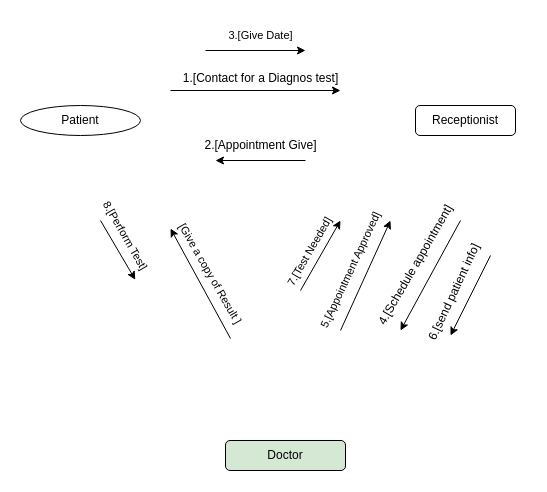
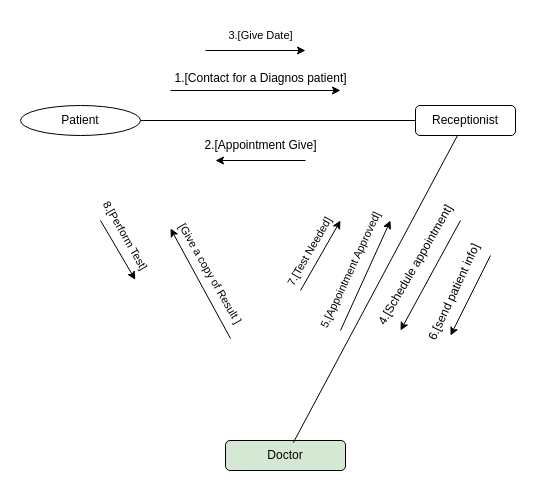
  <mxCell id="0" />
  <mxCell id="1" parent="0" />
  <mxCell id="2" value="Patient" style="ellipse;whiteSpace=wrap;html=1;" parent="1" vertex="1"><mxGeometry x="20" y="105" width="120" height="30" as="geometry" /></mxCell>
  <mxCell id="3" value="Doctor" style="rounded=1;whiteSpace=wrap;html=1;fillColor=#d5e8d4;" parent="1" vertex="1"><mxGeometry x="225" y="440" width="120" height="30" as="geometry" /></mxCell>
  <mxCell id="4" value="Receptionist" style="rounded=1;whiteSpace=wrap;html=1;" parent="1" vertex="1"><mxGeometry x="415" y="105" width="100" height="30" as="geometry" /></mxCell>
- <mxCell id="5" value="1.[Contact for a Diagnos test]&lt;div&gt;&lt;br&gt;&lt;/div&gt;" style="text;html=1;align=center;verticalAlign=middle;resizable=0;points=[];autosize=1;strokeColor=none;fillColor=none;" parent="1" vertex="1"><mxGeometry x="170" y="65" width="180" height="40" as="geometry" /></mxCell>
+ <mxCell id="5" value="1.[Contact for a Diagnos patient]&lt;div&gt;&lt;br&gt;&lt;/div&gt;" style="text;html=1;align=center;verticalAlign=middle;resizable=0;points=[];autosize=1;strokeColor=none;fillColor=none;" parent="1" vertex="1"><mxGeometry x="170" y="65" width="180" height="40" as="geometry" /></mxCell>
  <mxCell id="6" value="&lt;div&gt;4.[Schedule appointment]&lt;br&gt;&lt;/div&gt;" style="text;html=1;align=center;verticalAlign=middle;resizable=0;points=[];autosize=1;strokeColor=none;fillColor=none;rotation=-60;" parent="1" vertex="1"><mxGeometry x="335" y="250" width="160" height="30" as="geometry" /></mxCell>
  <mxCell id="7" value="&lt;div&gt;&lt;span style=&quot;font-size: 11px; background-color: rgb(255, 255, 255);&quot;&gt;5.[Appointment Approved]&lt;/span&gt;&lt;span style=&quot;font-size: 11px; background-color: rgb(255, 255, 255);&quot;&gt;&lt;br&gt;&lt;/span&gt;&lt;/div&gt;" style="text;html=1;align=center;verticalAlign=middle;resizable=0;points=[];autosize=1;strokeColor=none;fillColor=none;rotation=-65;" parent="1" vertex="1"><mxGeometry x="275" y="255" width="150" height="30" as="geometry" /></mxCell>
  <mxCell id="8" value="2.[Appointment Give]" style="text;html=1;align=center;verticalAlign=middle;resizable=0;points=[];autosize=1;strokeColor=none;fillColor=none;" parent="1" vertex="1"><mxGeometry x="190" y="130" width="140" height="30" as="geometry" /></mxCell>
  <mxCell id="9" value="&lt;span style=&quot;color: rgba(0, 0, 0, 0); font-family: monospace; font-size: 0px; text-align: start;&quot;&gt;%3CmxGraphModel%3E%3Croot%3E%3CmxCell%20id%3D%220%22%2F%3E%3CmxCell%20id%3D%221%22%20parent%3D%220%22%2F%3E%3CmxCell%20id%3D%222%22%20style%3D%22edgeStyle%3DorthogonalEdgeStyle%3Brounded%3D0%3BorthogonalLoop%3D1%3BjettySize%3Dauto%3Bhtml%3D1%3BexitX%3D0.5%3BexitY%3D1%3BexitDx%3D0%3BexitDy%3D0%3B%22%20edge%3D%221%22%20parent%3D%221%22%3E%3CmxGeometry%20relative%3D%221%22%20as%3D%22geometry%22%3E%3CmxPoint%20x%3D%22120%22%20y%3D%22130%22%20as%3D%22sourcePoint%22%2F%3E%3CmxPoint%20x%3D%22180%22%20y%3D%22255%22%20as%3D%22targetPoint%22%2F%3E%3C%2FmxGeometry%3E%3C%2FmxCell%3E%3C%2Froot%3E%3C%2FmxGraphModel%3E&lt;/span&gt;&lt;span style=&quot;color: rgba(0, 0, 0, 0); font-family: monospace; font-size: 0px; text-align: start;&quot;&gt;%3CmxGraphModel%3E%3Croot%3E%3CmxCell%20id%3D%220%22%2F%3E%3CmxCell%20id%3D%221%22%20parent%3D%220%22%2F%3E%3CmxCell%20id%3D%222%22%20style%3D%22edgeStyle%3DorthogonalEdgeStyle%3Brounded%3D0%3BorthogonalLoop%3D1%3BjettySize%3Dauto%3Bhtml%3D1%3BexitX%3D0.5%3BexitY%3D1%3BexitDx%3D0%3BexitDy%3D0%3B%22%20edge%3D%221%22%20parent%3D%221%22%3E%3CmxGeometry%20relative%3D%221%22%20as%3D%22geometry%22%3E%3CmxPoint%20x%3D%22120%22%20y%3D%22130%22%20as%3D%22sourcePoint%22%2F%3E%3CmxPoint%20x%3D%22180%22%20y%3D%22255%22%20as%3D%22targetPoint%22%2F%3E%3C%2FmxGeometry%3E%3C%2FmxCell%3E%3C%2Froot%3E%3C%2FmxGraphModel%3E&lt;/span&gt;" style="text;html=1;align=center;verticalAlign=middle;resizable=0;points=[];autosize=1;strokeColor=none;fillColor=none;" parent="1" vertex="1"><mxGeometry x="70" y="198" width="20" height="30" as="geometry" /></mxCell>
  <mxCell id="10" value="&lt;span style=&quot;font-size: 11px; background-color: rgb(255, 255, 255);&quot;&gt;8.[Perform Test]&lt;/span&gt;" style="text;html=1;align=center;verticalAlign=middle;resizable=0;points=[];autosize=1;strokeColor=none;fillColor=none;rotation=60;" parent="1" vertex="1"><mxGeometry x="75" y="220" width="100" height="30" as="geometry" /></mxCell>
  <mxCell id="11" value="&lt;span style=&quot;font-size: 11px; background-color: rgb(255, 255, 255);&quot;&gt;[Give a copy of Result ]&lt;/span&gt;" style="text;html=1;align=center;verticalAlign=middle;resizable=0;points=[];autosize=1;strokeColor=none;fillColor=none;rotation=60;" parent="1" vertex="1"><mxGeometry x="140" y="258" width="140" height="30" as="geometry" /></mxCell>
  <mxCell id="12" value="&lt;span style=&quot;font-size: 11px; background-color: rgb(255, 255, 255);&quot;&gt;3.[Give Date]&lt;/span&gt;" style="text;html=1;align=center;verticalAlign=middle;resizable=0;points=[];autosize=1;strokeColor=none;fillColor=none;" vertex="1" parent="1"><mxGeometry x="210" y="20" width="100" height="30" as="geometry" /></mxCell>
  <mxCell id="13" value="&lt;span style=&quot;font-size: 11px; background-color: rgb(255, 255, 255);&quot;&gt;7.[Test Needed]&lt;/span&gt;&lt;div&gt;&lt;span style=&quot;font-size: 11px; background-color: rgb(255, 255, 255);&quot;&gt;&lt;br&gt;&lt;/span&gt;&lt;/div&gt;" style="text;html=1;align=center;verticalAlign=middle;resizable=0;points=[];autosize=1;strokeColor=none;fillColor=none;rotation=-60;" vertex="1" parent="1"><mxGeometry x="265" y="235" width="100" height="40" as="geometry" /></mxCell>
  <mxCell id="14" value="6.[send patient info]&lt;div&gt;&lt;br&gt;&lt;/div&gt;" style="text;html=1;align=center;verticalAlign=middle;resizable=0;points=[];autosize=1;strokeColor=none;fillColor=none;rotation=-65;" vertex="1" parent="1"><mxGeometry x="395" y="275" width="130" height="40" as="geometry" /></mxCell>
  <mxCell id="15" value="" style="edgeStyle=none;orthogonalLoop=1;jettySize=auto;html=1;rounded=0;" edge="1" parent="1"><mxGeometry width="100" relative="1" as="geometry"><mxPoint x="300" y="290" as="sourcePoint" /><mxPoint x="340" y="220" as="targetPoint" /><Array as="points" /></mxGeometry></mxCell>
  <mxCell id="16" value="" style="edgeStyle=none;orthogonalLoop=1;jettySize=auto;html=1;rounded=0;" edge="1" parent="1"><mxGeometry width="100" relative="1" as="geometry"><mxPoint x="340" y="330" as="sourcePoint" /><mxPoint x="390" y="220" as="targetPoint" /><Array as="points" /></mxGeometry></mxCell>
  <mxCell id="17" value="" style="edgeStyle=none;orthogonalLoop=1;jettySize=auto;html=1;rounded=0;" edge="1" parent="1"><mxGeometry width="100" relative="1" as="geometry"><mxPoint x="460" y="220" as="sourcePoint" /><mxPoint x="400" y="330" as="targetPoint" /><Array as="points" /></mxGeometry></mxCell>
  <mxCell id="18" value="" style="edgeStyle=none;orthogonalLoop=1;jettySize=auto;html=1;rounded=0;" edge="1" parent="1"><mxGeometry width="100" relative="1" as="geometry"><mxPoint x="490" y="255" as="sourcePoint" /><mxPoint x="450" y="335" as="targetPoint" /><Array as="points" /></mxGeometry></mxCell>
  <mxCell id="19" value="" style="edgeStyle=none;orthogonalLoop=1;jettySize=auto;html=1;rounded=0;" edge="1" parent="1"><mxGeometry width="100" relative="1" as="geometry"><mxPoint x="230" y="338" as="sourcePoint" /><mxPoint x="170" y="228" as="targetPoint" /><Array as="points" /></mxGeometry></mxCell>
  <mxCell id="20" value="" style="edgeStyle=none;orthogonalLoop=1;jettySize=auto;html=1;rounded=0;exitX=0.669;exitY=1.17;exitDx=0;exitDy=0;exitPerimeter=0;" edge="1" parent="1"><mxGeometry width="100" relative="1" as="geometry"><mxPoint x="99.998" y="220.002" as="sourcePoint" /><mxPoint x="134.8" y="279.28" as="targetPoint" /><Array as="points" /></mxGeometry></mxCell>
  <mxCell id="21" value="" style="edgeStyle=none;orthogonalLoop=1;jettySize=auto;html=1;rounded=0;" edge="1" parent="1"><mxGeometry width="100" relative="1" as="geometry"><mxPoint x="170" y="90" as="sourcePoint" /><mxPoint x="340" y="90" as="targetPoint" /><Array as="points" /></mxGeometry></mxCell>
  <mxCell id="22" value="" style="edgeStyle=none;orthogonalLoop=1;jettySize=auto;html=1;rounded=0;" edge="1" parent="1"><mxGeometry width="100" relative="1" as="geometry"><mxPoint x="205" y="50" as="sourcePoint" /><mxPoint x="305" y="50" as="targetPoint" /><Array as="points" /></mxGeometry></mxCell>
  <mxCell id="23" value="" style="edgeStyle=none;orthogonalLoop=1;jettySize=auto;html=1;rounded=0;" edge="1" parent="1"><mxGeometry width="100" relative="1" as="geometry"><mxPoint x="305" y="160" as="sourcePoint" /><mxPoint x="215" y="160" as="targetPoint" /><Array as="points" /></mxGeometry></mxCell>
+ <mxCell id="24" value="" style="endArrow=none;html=1;rounded=0;entryX=0;entryY=0.5;entryDx=0;entryDy=0;exitX=1;exitY=0.5;exitDx=0;exitDy=0;" edge="1" parent="1" source="2" target="4"><mxGeometry width="50" height="50" relative="1" as="geometry"><mxPoint x="325" y="180" as="sourcePoint" /><mxPoint x="375" y="130" as="targetPoint" /></mxGeometry></mxCell>
+ <mxCell id="25" value="" style="endArrow=none;html=1;rounded=0;exitX=0.565;exitY=0.073;exitDx=0;exitDy=0;exitPerimeter=0;" edge="1" parent="1" source="3" target="4"><mxGeometry width="50" height="50" relative="1" as="geometry"><mxPoint x="240" y="340" as="sourcePoint" /><mxPoint x="290" y="290" as="targetPoint" /></mxGeometry></mxCell>
